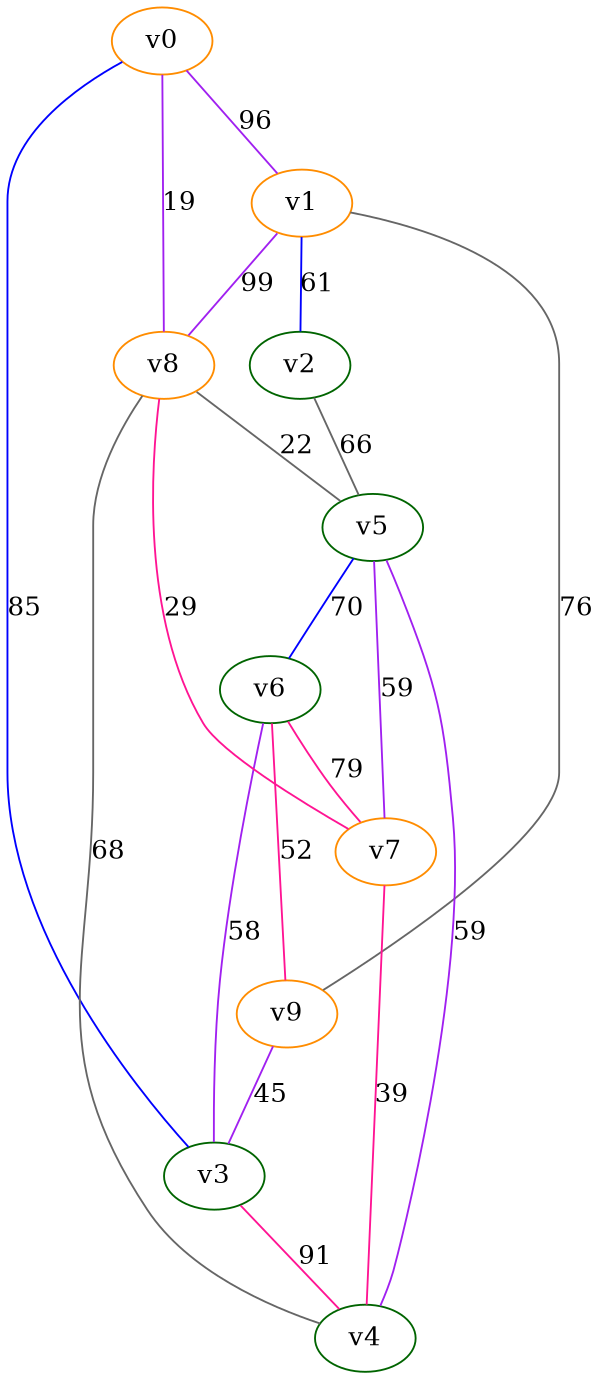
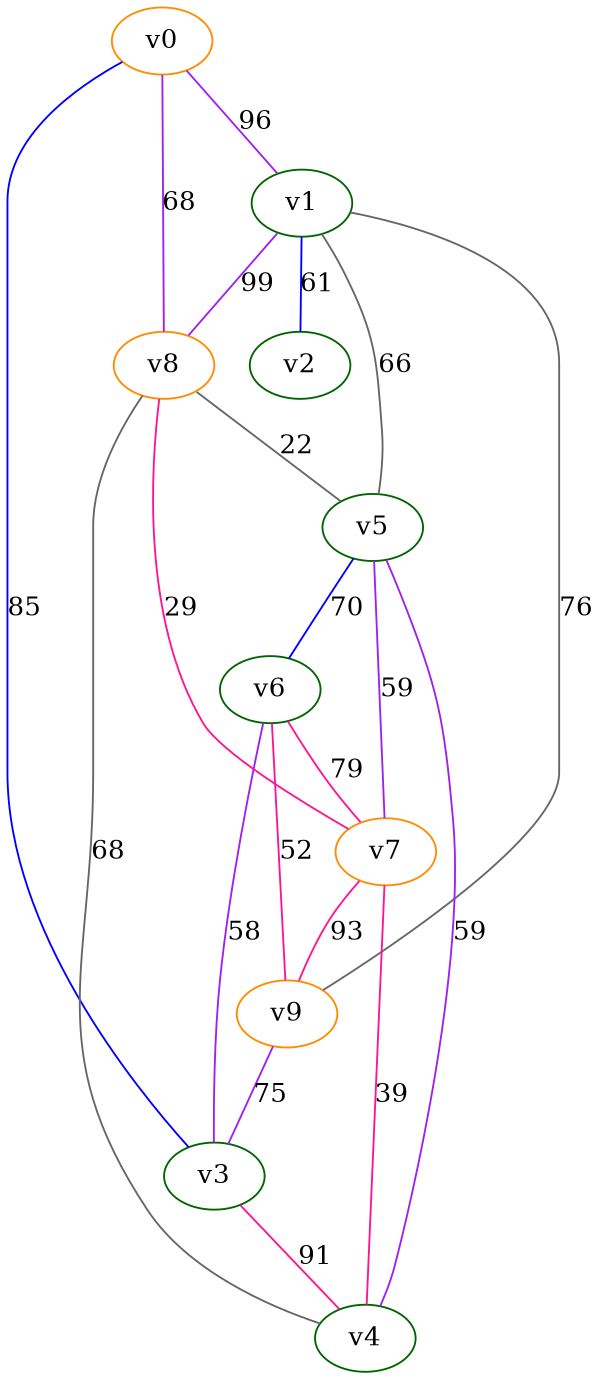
  graph {
    node [color=darkorange]
    edge [color=purple]
    v0
-   v1
+   v1 [color=darkgreen]
    v8
    v2 [color=darkgreen]
    v9
    v5 [color=darkgreen]
    v3 [color=darkgreen]
    v4 [color=darkgreen]
    v6 [color=darkgreen]
    v7
    v0 -- v1 [label=96]
-   v0 -- v8 [label=19]
+   v0 -- v8 [label=68]
    v1 -- v8 [label=99]
    v1 -- v2 [color=blue label=61]
    v1 -- v9 [color=gray40 label=76]
    v8 -- v5 [color=gray40 label=22]
-   v2 -- v5 [color=gray40 label=66]
-   v9 -- v3 [label=45]
+   v1 -- v5 [color=gray40 label=66]
+   v9 -- v3 [label=75]
    v5 -- v6 [color=blue label=70]
    v5 -- v7 [label=59]
    v3 -- v0 [color=blue label=85]
    v3 -- v4 [color=deeppink label=91]
    v4 -- v8 [color=gray40 label=68]
    v4 -- v5 [label=59]
    v6 -- v9 [color=deeppink label=52]
    v6 -- v3 [label=58]
    v6 -- v7 [color=deeppink label=79]
    v7 -- v8 [color=deeppink label=29]
+   v7 -- v9 [color=deeppink label=93]
    v7 -- v4 [color=deeppink label=39]
  }
